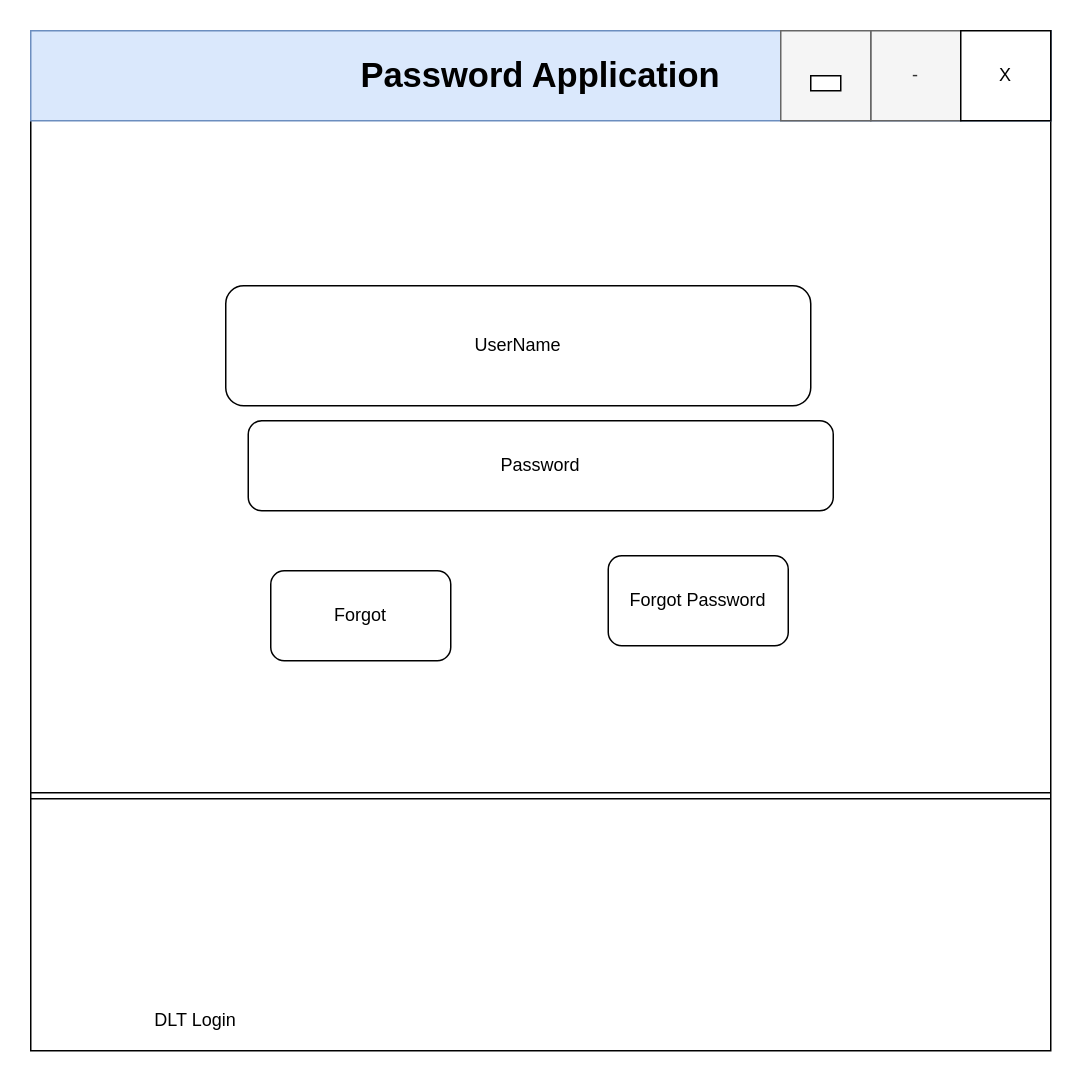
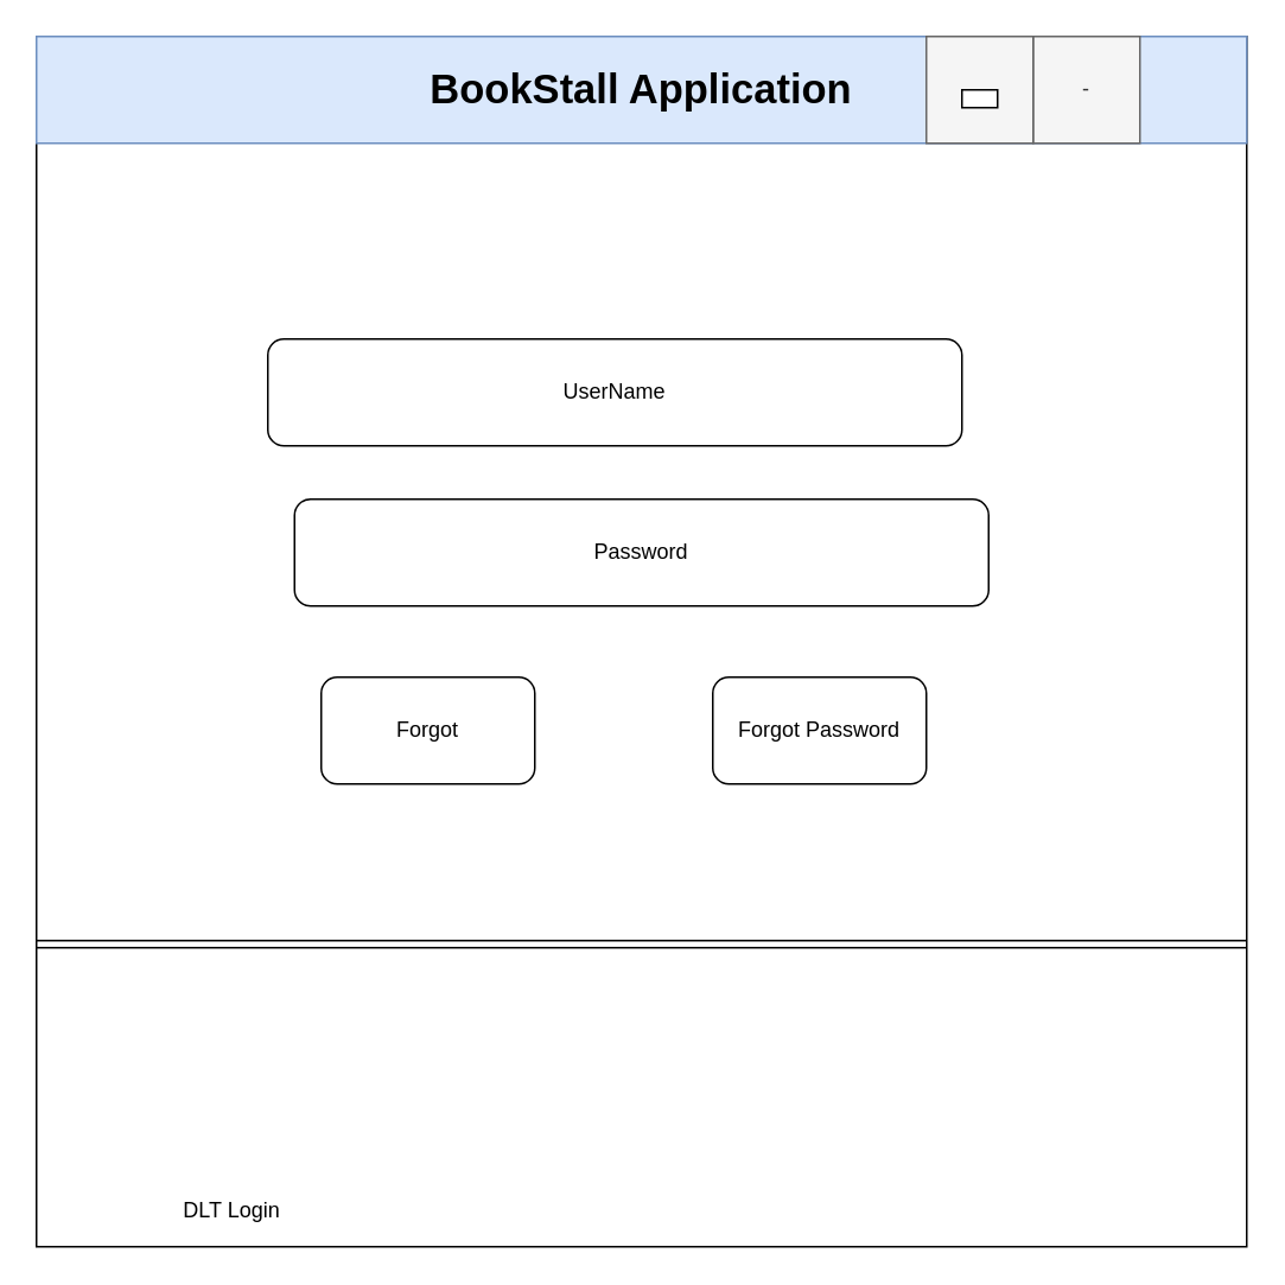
  <mxCell id="0" />
  <mxCell id="1" parent="0" />
  <mxCell id="2" value="" style="whiteSpace=wrap;html=1;aspect=fixed;" vertex="1" parent="1"><mxGeometry x="20" y="20" width="680" height="680" as="geometry" /></mxCell>
- <mxCell id="3" value="&lt;div style=&quot;text-align: left&quot;&gt;&lt;b&gt;&lt;font style=&quot;font-size: 23px&quot;&gt;Password Application&lt;/font&gt;&lt;/b&gt;&lt;/div&gt;" style="rounded=0;whiteSpace=wrap;html=1;fillColor=#dae8fc;strokeColor=#6c8ebf;align=center;" vertex="1" parent="1"><mxGeometry x="20" y="20" width="680" height="60" as="geometry" /></mxCell>
+ <mxCell id="3" value="&lt;div style=&quot;text-align: left&quot;&gt;&lt;b&gt;&lt;font style=&quot;font-size: 23px&quot;&gt;BookStall Application&lt;/font&gt;&lt;/b&gt;&lt;/div&gt;" style="rounded=0;whiteSpace=wrap;html=1;fillColor=#dae8fc;strokeColor=#6c8ebf;align=center;" vertex="1" parent="1"><mxGeometry x="20" y="20" width="680" height="60" as="geometry" /></mxCell>
  <mxCell id="4" value="-" style="rounded=0;whiteSpace=wrap;html=1;fillColor=#f5f5f5;strokeColor=#666666;fontColor=#333333;" vertex="1" parent="1"><mxGeometry x="580" y="20" width="60" height="60" as="geometry" /></mxCell>
  <mxCell id="5" value="" style="rounded=0;whiteSpace=wrap;html=1;fillColor=#f5f5f5;strokeColor=#666666;fontColor=#333333;" vertex="1" parent="1"><mxGeometry x="520" y="20" width="60" height="60" as="geometry" /></mxCell>
- <mxCell id="6" value="X" style="rounded=0;whiteSpace=wrap;html=1;" vertex="1" parent="1"><mxGeometry x="640" y="20" width="60" height="60" as="geometry" /></mxCell>
  <mxCell id="7" value="" style="rounded=0;whiteSpace=wrap;html=1;" vertex="1" parent="1"><mxGeometry x="540" y="50" width="20" height="10" as="geometry" /></mxCell>
- <mxCell id="8" value="UserName" style="rounded=1;whiteSpace=wrap;html=1;align=center;" vertex="1" parent="1"><mxGeometry x="150" y="190" width="390" height="80" as="geometry" /></mxCell>
+ <mxCell id="8" value="UserName" style="rounded=1;whiteSpace=wrap;html=1;align=center;" vertex="1" parent="1"><mxGeometry x="150" y="190" width="390" height="60" as="geometry" /></mxCell>
  <mxCell id="9" value="Password" style="rounded=1;whiteSpace=wrap;html=1;align=center;" vertex="1" parent="1"><mxGeometry x="165" y="280" width="390" height="60" as="geometry" /></mxCell>
  <mxCell id="10" value="Forgot" style="rounded=1;whiteSpace=wrap;html=1;align=center;" vertex="1" parent="1"><mxGeometry x="180" y="380" width="120" height="60" as="geometry" /></mxCell>
- <mxCell id="11" value="Forgot Password" style="rounded=1;whiteSpace=wrap;html=1;align=center;" vertex="1" parent="1"><mxGeometry x="405" y="370" width="120" height="60" as="geometry" /></mxCell>
+ <mxCell id="11" value="Forgot Password" style="rounded=1;whiteSpace=wrap;html=1;align=center;" vertex="1" parent="1"><mxGeometry x="400" y="380" width="120" height="60" as="geometry" /></mxCell>
  <mxCell id="12" value="" style="shape=link;html=1;entryX=1;entryY=0.75;entryDx=0;entryDy=0;exitX=0;exitY=0.75;exitDx=0;exitDy=0;" edge="1" parent="1" source="2" target="2"><mxGeometry width="50" height="50" relative="1" as="geometry"><mxPoint x="20" y="770" as="sourcePoint" /><mxPoint x="70" y="720" as="targetPoint" /><Array as="points" /></mxGeometry></mxCell>
  <mxCell id="13" value="DLT Login" style="text;html=1;strokeColor=none;fillColor=none;align=center;verticalAlign=middle;whiteSpace=wrap;rounded=0;" vertex="1" parent="1"><mxGeometry x="20" y="670" width="220" height="20" as="geometry" /></mxCell>
